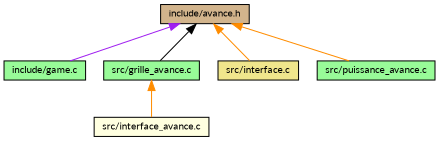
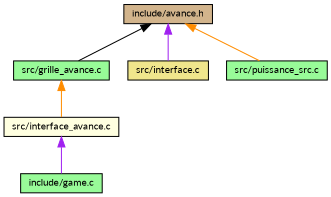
  digraph {
    fontname=Lato
    node [color=black fillcolor=palegreen fontname=Lato fontsize=10 shape=record style=filled]
    edge [color=purple dir=back fontname=Lato fontsize=10 labelfontname=Helvetica labelfontsize=10 style=solid]
    n1 [fillcolor=tan fontcolor=black height=0.2 label="include/avance.h" width=0.4]
    n2 [height=0.2 label="include/game.c" width=0.4]
    n3 [height=0.2 label="src/grille_avance.c" width=0.4]
    n4 [fillcolor=khaki height=0.2 label="src/interface.c" width=0.4]
-   n5 [height=0.2 label="src/puissance_avance.c" width=0.4]
+   n5 [height=0.2 label="src/puissance_src.c" width=0.4]
    n6 [fillcolor=lightyellow height=0.2 label="src/interface_avance.c" width=0.4]
-   n1 -> n2
+   n6 -> n2
    n1 -> n3 [color=black]
-   n1 -> n4 [color=darkorange]
+   n1 -> n4
    n1 -> n5 [color=darkorange]
    n3 -> n6 [color=darkorange]
  }
